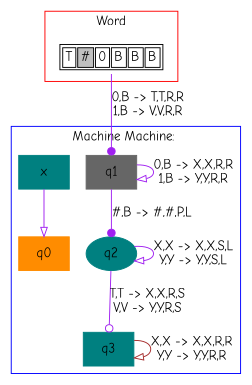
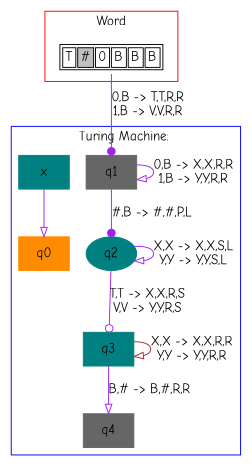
  digraph {
    fontname="Comic Neue"
    node [color=teal fontname="Comic Neue" shape=box style=filled]
    edge [arrowhead=onormal color=purple fontname="Comic Neue"]
    q0 [color=darkorange]
    q1 [color=gray40]
    q2 [shape=ellipse]
    q3
+   q4 [color=gray40]
    x
    n7 [label=<<TABLE> <TR> <TD><FONT>T</FONT></TD> <TD BGCOLOR="gray"><FONT>#</FONT></TD> <TD><FONT>0</FONT></TD> <TD><FONT>B</FONT></TD> <TD><FONT>B</FONT></TD> <TD><FONT>B</FONT></TD> </TR> </TABLE>> shape=plaintext color="" style=""]
    subgraph cluster_1 {
      color=blue
-     label="Machine Machine: "
+     label="Turing Machine: "
      q0
      q1
      q2
      q3
+     q4
      x
    }
    subgraph cluster_2 {
      color=red
      label=Word
      n7
    }
    q1 -> q1 [label="0,B -> X,X,R,R\n1,B -> Y,Y,R,R"]
    q1 -> q2 [arrowhead=dot label="#,B -> #,#,P,L"]
    q2 -> q2 [label="X,X -> X,X,S,L\nY,Y -> Y,Y,S,L"]
    q2 -> q3 [arrowhead=odot label="T,T -> X,X,R,S\nV,V -> Y,Y,R,S"]
    q3 -> q3 [color=brown label="X,X -> X,X,R,R\nY,Y -> Y,Y,R,R"]
+   q3 -> q4 [label="B,# -> B,#,R,R"]
    x -> q0
    n7 -> q1 [arrowhead=dot label="0,B -> T,T,R,R\n1,B -> V,V,R,R"]
  }
